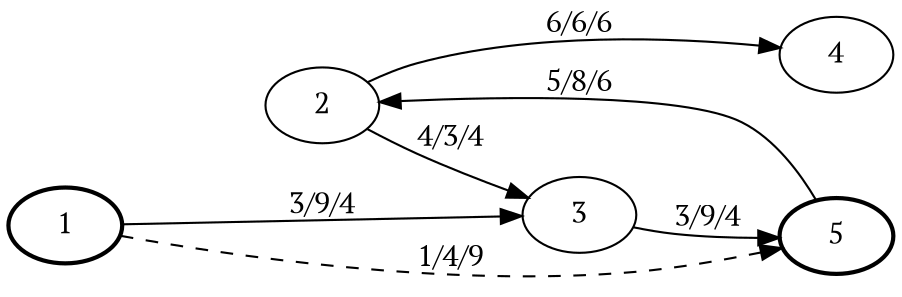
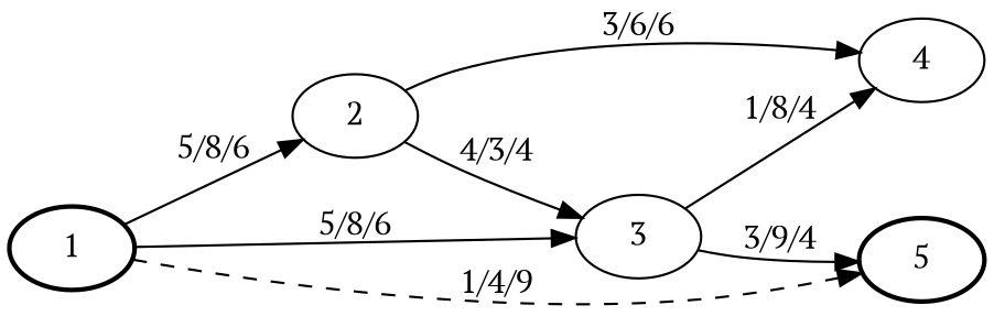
  digraph {
    fontname="PT Serif"
    rankdir=LR
    node [fontname="PT Serif"]
    edge [fontname="PT Serif"]
    1 [style=bold]
    2
    3
    5 [style=bold]
    4
-   5 -> 2 [label="5/8/6"]
-   1 -> 3 [label="3/9/4"]
+   1 -> 2 [label="5/8/6"]
+   1 -> 3 [label="5/8/6"]
    1 -> 5 [label="1/4/9" style=dashed]
    2 -> 3 [label="4/3/4"]
-   2 -> 4 [label="6/6/6"]
+   2 -> 4 [label="3/6/6"]
    3 -> 5 [label="3/9/4"]
+   3 -> 4 [label="1/8/4"]
  }
